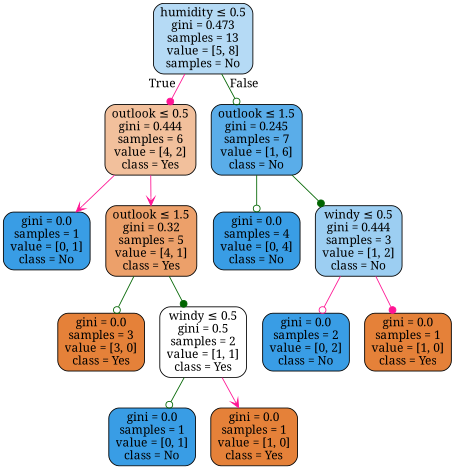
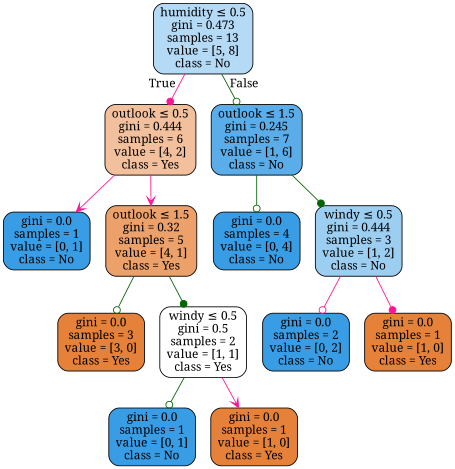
  digraph {
    fontname="Noto Serif"
    node [color=black fillcolor="#399de5" fontname="Noto Serif" shape=box style="filled, rounded"]
    edge [fontname="Noto Serif" color=deeppink arrowhead=odot]
-   n1 [fillcolor="#b5daf5" label=<humidity &le; 0.5<br/>gini = 0.473<br/>samples = 13<br/>value = [5, 8]<br/>samples = No>]
+   n1 [fillcolor="#b5daf5" label=<humidity &le; 0.5<br/>gini = 0.473<br/>samples = 13<br/>value = [5, 8]<br/>class = No>]
    n2 [fillcolor="#f2c09c" label=<outlook &le; 0.5<br/>gini = 0.444<br/>samples = 6<br/>value = [4, 2]<br/>class = Yes>]
    n3 [fillcolor="#5aade9" label=<outlook &le; 1.5<br/>gini = 0.245<br/>samples = 7<br/>value = [1, 6]<br/>class = No>]
    n4 [label=<gini = 0.0<br/>samples = 1<br/>value = [0, 1]<br/>class = No>]
    n5 [fillcolor="#eca06a" label=<outlook &le; 1.5<br/>gini = 0.32<br/>samples = 5<br/>value = [4, 1]<br/>class = Yes>]
    n6 [fillcolor="#e58139" label=<gini = 0.0<br/>samples = 3<br/>value = [3, 0]<br/>class = Yes>]
    n7 [fillcolor="#ffffff" label=<windy &le; 0.5<br/>gini = 0.5<br/>samples = 2<br/>value = [1, 1]<br/>class = Yes>]
    n8 [label=<gini = 0.0<br/>samples = 1<br/>value = [0, 1]<br/>class = No>]
    n9 [fillcolor="#e58139" label=<gini = 0.0<br/>samples = 1<br/>value = [1, 0]<br/>class = Yes>]
    n10 [label=<gini = 0.0<br/>samples = 4<br/>value = [0, 4]<br/>class = No>]
    n11 [fillcolor="#9ccef2" label=<windy &le; 0.5<br/>gini = 0.444<br/>samples = 3<br/>value = [1, 2]<br/>class = No>]
    n12 [label=<gini = 0.0<br/>samples = 2<br/>value = [0, 2]<br/>class = No>]
    n13 [fillcolor="#e58139" label=<gini = 0.0<br/>samples = 1<br/>value = [1, 0]<br/>class = Yes>]
    n1 -> n2 [headlabel=True labelangle=45 labeldistance=2.5 arrowhead=dot]
    n1 -> n3 [headlabel=False labelangle=-45 labeldistance=2.5 color=darkgreen]
    n2 -> n4 [arrowhead=vee]
    n2 -> n5 [arrowhead=vee]
    n3 -> n10 [color=darkgreen]
    n3 -> n11 [color=darkgreen arrowhead=dot]
    n5 -> n6 [color=darkgreen]
    n5 -> n7 [color=darkgreen arrowhead=dot]
    n7 -> n8 [color=darkgreen]
    n7 -> n9 [arrowhead=vee]
    n11 -> n12
    n11 -> n13 [arrowhead=dot]
  }
